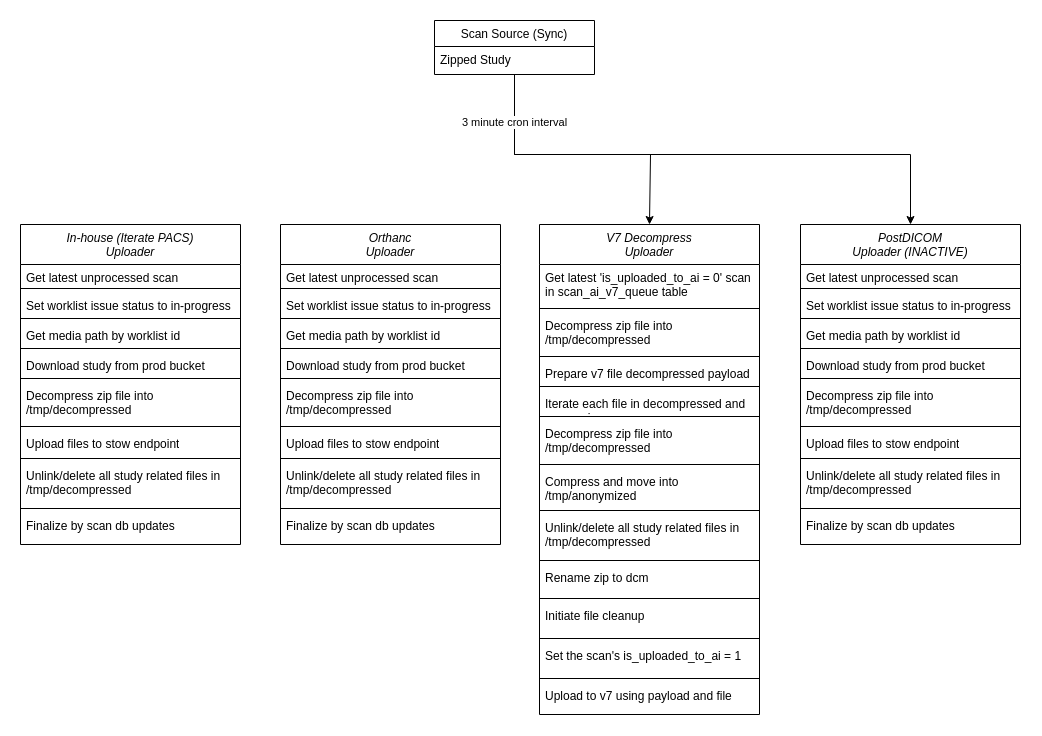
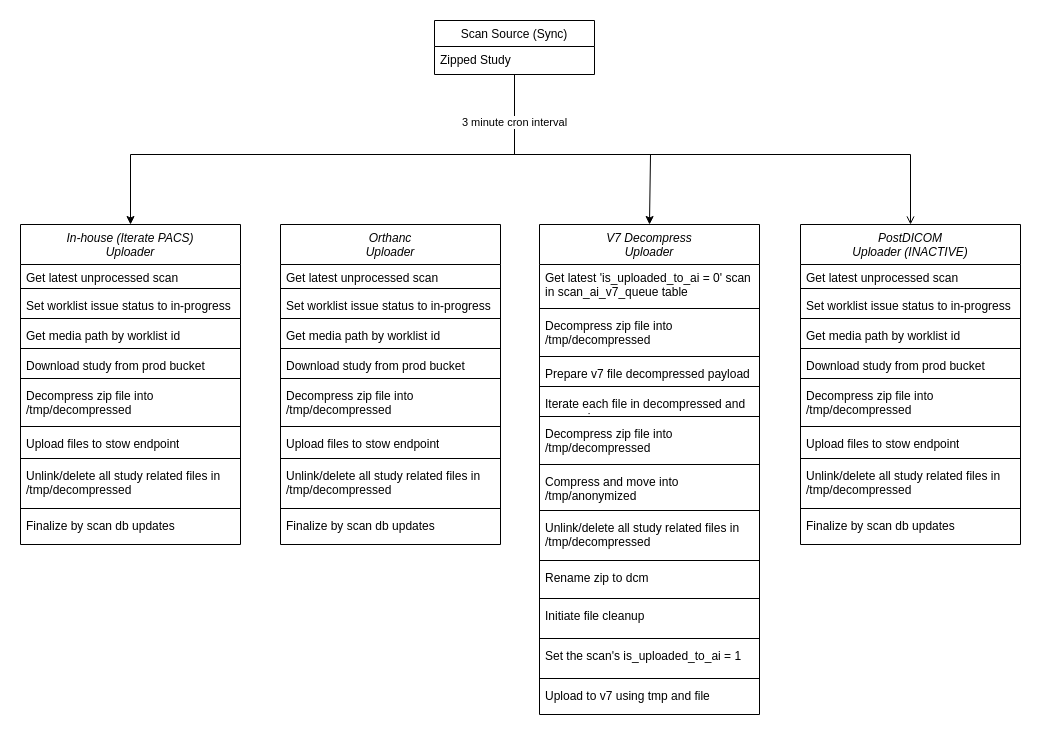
  <mxCell id="0" />
  <mxCell id="1" parent="0" />
  <mxCell id="2" value="In-house (Iterate PACS)&#10;Uploader" style="swimlane;fontStyle=2;align=center;verticalAlign=top;childLayout=stackLayout;horizontal=1;startSize=40;horizontalStack=0;resizeParent=1;resizeLast=0;collapsible=1;marginBottom=0;rounded=0;shadow=0;strokeWidth=1;" vertex="1" parent="1"><mxGeometry x="20" y="224" width="220" height="320" as="geometry"><mxRectangle x="230" y="140" width="160" height="26" as="alternateBounds" /></mxGeometry></mxCell>
  <mxCell id="3" value="Get latest unprocessed scan" style="text;align=left;verticalAlign=top;spacingLeft=4;spacingRight=4;overflow=hidden;rotatable=0;points=[[0,0.5],[1,0.5]];portConstraint=eastwest;whiteSpace=wrap;" vertex="1" parent="2"><mxGeometry y="40" width="220" height="20" as="geometry" /></mxCell>
  <mxCell id="4" value="" style="line;html=1;strokeWidth=1;align=left;verticalAlign=middle;spacingTop=-1;spacingLeft=3;spacingRight=3;rotatable=0;labelPosition=right;points=[];portConstraint=eastwest;" vertex="1" parent="2"><mxGeometry y="60" width="220" height="8" as="geometry" /></mxCell>
  <mxCell id="5" value="Set worklist issue status to in-progress" style="text;align=left;verticalAlign=top;spacingLeft=4;spacingRight=4;overflow=hidden;rotatable=0;points=[[0,0.5],[1,0.5]];portConstraint=eastwest;rounded=0;shadow=0;html=0;whiteSpace=wrap;" vertex="1" parent="2"><mxGeometry y="68" width="220" height="22" as="geometry" /></mxCell>
  <mxCell id="6" value="" style="line;html=1;strokeWidth=1;align=left;verticalAlign=middle;spacingTop=-1;spacingLeft=3;spacingRight=3;rotatable=0;labelPosition=right;points=[];portConstraint=eastwest;" vertex="1" parent="2"><mxGeometry y="90" width="220" height="8" as="geometry" /></mxCell>
  <mxCell id="7" value="Get media path by worklist id" style="text;align=left;verticalAlign=top;spacingLeft=4;spacingRight=4;overflow=hidden;rotatable=0;points=[[0,0.5],[1,0.5]];portConstraint=eastwest;whiteSpace=wrap;" vertex="1" parent="2"><mxGeometry y="98" width="220" height="22" as="geometry" /></mxCell>
  <mxCell id="8" value="" style="line;html=1;strokeWidth=1;align=left;verticalAlign=middle;spacingTop=-1;spacingLeft=3;spacingRight=3;rotatable=0;labelPosition=right;points=[];portConstraint=eastwest;" vertex="1" parent="2"><mxGeometry y="120" width="220" height="8" as="geometry" /></mxCell>
  <mxCell id="9" value="Download study from prod bucket" style="text;align=left;verticalAlign=top;spacingLeft=4;spacingRight=4;overflow=hidden;rotatable=0;points=[[0,0.5],[1,0.5]];portConstraint=eastwest;whiteSpace=wrap;" vertex="1" parent="2"><mxGeometry y="128" width="220" height="22" as="geometry" /></mxCell>
  <mxCell id="10" value="" style="line;html=1;strokeWidth=1;align=left;verticalAlign=middle;spacingTop=-1;spacingLeft=3;spacingRight=3;rotatable=0;labelPosition=right;points=[];portConstraint=eastwest;" vertex="1" parent="2"><mxGeometry y="150" width="220" height="8" as="geometry" /></mxCell>
  <mxCell id="11" value="Decompress zip file into /tmp/decompressed" style="text;align=left;verticalAlign=top;spacingLeft=4;spacingRight=4;overflow=hidden;rotatable=0;points=[[0,0.5],[1,0.5]];portConstraint=eastwest;whiteSpace=wrap;" vertex="1" parent="2"><mxGeometry y="158" width="220" height="40" as="geometry" /></mxCell>
  <mxCell id="12" value="" style="line;html=1;strokeWidth=1;align=left;verticalAlign=middle;spacingTop=-1;spacingLeft=3;spacingRight=3;rotatable=0;labelPosition=right;points=[];portConstraint=eastwest;" vertex="1" parent="2"><mxGeometry y="198" width="220" height="8" as="geometry" /></mxCell>
  <mxCell id="13" value="Upload files to stow endpoint" style="text;align=left;verticalAlign=top;spacingLeft=4;spacingRight=4;overflow=hidden;rotatable=0;points=[[0,0.5],[1,0.5]];portConstraint=eastwest;whiteSpace=wrap;" vertex="1" parent="2"><mxGeometry y="206" width="220" height="24" as="geometry" /></mxCell>
  <mxCell id="14" value="" style="line;html=1;strokeWidth=1;align=left;verticalAlign=middle;spacingTop=-1;spacingLeft=3;spacingRight=3;rotatable=0;labelPosition=right;points=[];portConstraint=eastwest;" vertex="1" parent="2"><mxGeometry y="230" width="220" height="8" as="geometry" /></mxCell>
  <mxCell id="15" value="Unlink/delete all study related files in /tmp/decompressed" style="text;align=left;verticalAlign=top;spacingLeft=4;spacingRight=4;overflow=hidden;rotatable=0;points=[[0,0.5],[1,0.5]];portConstraint=eastwest;whiteSpace=wrap;" vertex="1" parent="2"><mxGeometry y="238" width="220" height="42" as="geometry" /></mxCell>
  <mxCell id="16" value="" style="line;html=1;strokeWidth=1;align=left;verticalAlign=middle;spacingTop=-1;spacingLeft=3;spacingRight=3;rotatable=0;labelPosition=right;points=[];portConstraint=eastwest;" vertex="1" parent="2"><mxGeometry y="280" width="220" height="8" as="geometry" /></mxCell>
  <mxCell id="17" value="Finalize by scan db updates" style="text;align=left;verticalAlign=top;spacingLeft=4;spacingRight=4;overflow=hidden;rotatable=0;points=[[0,0.5],[1,0.5]];portConstraint=eastwest;whiteSpace=wrap;" vertex="1" parent="2"><mxGeometry y="288" width="220" height="22" as="geometry" /></mxCell>
  <mxCell id="18" style="edgeStyle=orthogonalEdgeStyle;rounded=0;orthogonalLoop=1;jettySize=auto;html=1;entryX=0.5;entryY=0;entryDx=0;entryDy=0;" edge="1" parent="1" source="22" target="56"><mxGeometry relative="1" as="geometry"><mxPoint x="620" y="224" as="targetPoint" /><Array as="points"><mxPoint x="514" y="154" /><mxPoint x="650" y="154" /><mxPoint x="650" y="224" /></Array></mxGeometry></mxCell>
- <mxCell id="20" style="edgeStyle=orthogonalEdgeStyle;rounded=0;orthogonalLoop=1;jettySize=auto;html=1;entryX=0.5;entryY=0;entryDx=0;entryDy=0;" edge="1" parent="1" source="22" target="40"><mxGeometry relative="1" as="geometry"><mxPoint x="820" y="224" as="targetPoint" /><Array as="points"><mxPoint x="514" y="154" /><mxPoint x="910" y="154" /></Array></mxGeometry></mxCell>
+ <mxCell id="19" style="edgeStyle=orthogonalEdgeStyle;rounded=0;orthogonalLoop=1;jettySize=auto;html=1;entryX=0.5;entryY=0;entryDx=0;entryDy=0;" edge="1" parent="1" source="22" target="2"><mxGeometry relative="1" as="geometry"><Array as="points"><mxPoint x="514" y="154" /><mxPoint x="130" y="154" /></Array></mxGeometry></mxCell>
+ <mxCell id="20" style="edgeStyle=orthogonalEdgeStyle;rounded=0;orthogonalLoop=1;jettySize=auto;html=1;entryX=0.5;entryY=0;entryDx=0;entryDy=0;endArrow=open;" edge="1" parent="1" source="22" target="40"><mxGeometry relative="1" as="geometry"><mxPoint x="820" y="224" as="targetPoint" /><Array as="points"><mxPoint x="514" y="154" /><mxPoint x="910" y="154" /></Array></mxGeometry></mxCell>
  <mxCell id="21" value="3 minute cron interval" style="edgeLabel;html=1;align=center;verticalAlign=middle;resizable=0;points=[];" vertex="1" connectable="0" parent="20"><mxGeometry x="-0.827" y="-1" relative="1" as="geometry"><mxPoint as="offset" /></mxGeometry></mxCell>
  <mxCell id="22" value="Scan Source (Sync)" style="swimlane;fontStyle=0;align=center;verticalAlign=top;childLayout=stackLayout;horizontal=1;startSize=26;horizontalStack=0;resizeParent=1;resizeLast=0;collapsible=1;marginBottom=0;rounded=0;shadow=0;strokeWidth=1;" vertex="1" parent="1"><mxGeometry x="434" y="20" width="160" height="54" as="geometry"><mxRectangle x="50" y="286" width="160" height="26" as="alternateBounds" /></mxGeometry></mxCell>
  <mxCell id="23" value="Zipped Study" style="text;align=left;verticalAlign=top;spacingLeft=4;spacingRight=4;overflow=hidden;rotatable=0;points=[[0,0.5],[1,0.5]];portConstraint=eastwest;" vertex="1" parent="22"><mxGeometry y="26" width="160" height="26" as="geometry" /></mxCell>
  <mxCell id="24" value="Orthanc&#10;Uploader" style="swimlane;fontStyle=2;align=center;verticalAlign=top;childLayout=stackLayout;horizontal=1;startSize=40;horizontalStack=0;resizeParent=1;resizeLast=0;collapsible=1;marginBottom=0;rounded=0;shadow=0;strokeWidth=1;" vertex="1" parent="1"><mxGeometry x="280" y="224" width="220" height="320" as="geometry"><mxRectangle x="230" y="140" width="160" height="26" as="alternateBounds" /></mxGeometry></mxCell>
  <mxCell id="25" value="Get latest unprocessed scan" style="text;align=left;verticalAlign=top;spacingLeft=4;spacingRight=4;overflow=hidden;rotatable=0;points=[[0,0.5],[1,0.5]];portConstraint=eastwest;whiteSpace=wrap;" vertex="1" parent="24"><mxGeometry y="40" width="220" height="20" as="geometry" /></mxCell>
  <mxCell id="26" value="" style="line;html=1;strokeWidth=1;align=left;verticalAlign=middle;spacingTop=-1;spacingLeft=3;spacingRight=3;rotatable=0;labelPosition=right;points=[];portConstraint=eastwest;" vertex="1" parent="24"><mxGeometry y="60" width="220" height="8" as="geometry" /></mxCell>
  <mxCell id="27" value="Set worklist issue status to in-progress" style="text;align=left;verticalAlign=top;spacingLeft=4;spacingRight=4;overflow=hidden;rotatable=0;points=[[0,0.5],[1,0.5]];portConstraint=eastwest;rounded=0;shadow=0;html=0;whiteSpace=wrap;" vertex="1" parent="24"><mxGeometry y="68" width="220" height="22" as="geometry" /></mxCell>
  <mxCell id="28" value="" style="line;html=1;strokeWidth=1;align=left;verticalAlign=middle;spacingTop=-1;spacingLeft=3;spacingRight=3;rotatable=0;labelPosition=right;points=[];portConstraint=eastwest;" vertex="1" parent="24"><mxGeometry y="90" width="220" height="8" as="geometry" /></mxCell>
  <mxCell id="29" value="Get media path by worklist id" style="text;align=left;verticalAlign=top;spacingLeft=4;spacingRight=4;overflow=hidden;rotatable=0;points=[[0,0.5],[1,0.5]];portConstraint=eastwest;whiteSpace=wrap;" vertex="1" parent="24"><mxGeometry y="98" width="220" height="22" as="geometry" /></mxCell>
  <mxCell id="30" value="" style="line;html=1;strokeWidth=1;align=left;verticalAlign=middle;spacingTop=-1;spacingLeft=3;spacingRight=3;rotatable=0;labelPosition=right;points=[];portConstraint=eastwest;" vertex="1" parent="24"><mxGeometry y="120" width="220" height="8" as="geometry" /></mxCell>
  <mxCell id="31" value="Download study from prod bucket" style="text;align=left;verticalAlign=top;spacingLeft=4;spacingRight=4;overflow=hidden;rotatable=0;points=[[0,0.5],[1,0.5]];portConstraint=eastwest;whiteSpace=wrap;" vertex="1" parent="24"><mxGeometry y="128" width="220" height="22" as="geometry" /></mxCell>
  <mxCell id="32" value="" style="line;html=1;strokeWidth=1;align=left;verticalAlign=middle;spacingTop=-1;spacingLeft=3;spacingRight=3;rotatable=0;labelPosition=right;points=[];portConstraint=eastwest;" vertex="1" parent="24"><mxGeometry y="150" width="220" height="8" as="geometry" /></mxCell>
  <mxCell id="33" value="Decompress zip file into /tmp/decompressed" style="text;align=left;verticalAlign=top;spacingLeft=4;spacingRight=4;overflow=hidden;rotatable=0;points=[[0,0.5],[1,0.5]];portConstraint=eastwest;whiteSpace=wrap;" vertex="1" parent="24"><mxGeometry y="158" width="220" height="40" as="geometry" /></mxCell>
  <mxCell id="34" value="" style="line;html=1;strokeWidth=1;align=left;verticalAlign=middle;spacingTop=-1;spacingLeft=3;spacingRight=3;rotatable=0;labelPosition=right;points=[];portConstraint=eastwest;" vertex="1" parent="24"><mxGeometry y="198" width="220" height="8" as="geometry" /></mxCell>
  <mxCell id="35" value="Upload files to stow endpoint" style="text;align=left;verticalAlign=top;spacingLeft=4;spacingRight=4;overflow=hidden;rotatable=0;points=[[0,0.5],[1,0.5]];portConstraint=eastwest;whiteSpace=wrap;" vertex="1" parent="24"><mxGeometry y="206" width="220" height="24" as="geometry" /></mxCell>
  <mxCell id="36" value="" style="line;html=1;strokeWidth=1;align=left;verticalAlign=middle;spacingTop=-1;spacingLeft=3;spacingRight=3;rotatable=0;labelPosition=right;points=[];portConstraint=eastwest;" vertex="1" parent="24"><mxGeometry y="230" width="220" height="8" as="geometry" /></mxCell>
  <mxCell id="37" value="Unlink/delete all study related files in /tmp/decompressed" style="text;align=left;verticalAlign=top;spacingLeft=4;spacingRight=4;overflow=hidden;rotatable=0;points=[[0,0.5],[1,0.5]];portConstraint=eastwest;whiteSpace=wrap;" vertex="1" parent="24"><mxGeometry y="238" width="220" height="42" as="geometry" /></mxCell>
  <mxCell id="38" value="" style="line;html=1;strokeWidth=1;align=left;verticalAlign=middle;spacingTop=-1;spacingLeft=3;spacingRight=3;rotatable=0;labelPosition=right;points=[];portConstraint=eastwest;" vertex="1" parent="24"><mxGeometry y="280" width="220" height="8" as="geometry" /></mxCell>
  <mxCell id="39" value="Finalize by scan db updates" style="text;align=left;verticalAlign=top;spacingLeft=4;spacingRight=4;overflow=hidden;rotatable=0;points=[[0,0.5],[1,0.5]];portConstraint=eastwest;whiteSpace=wrap;" vertex="1" parent="24"><mxGeometry y="288" width="220" height="22" as="geometry" /></mxCell>
  <mxCell id="40" value="PostDICOM&#10;Uploader (INACTIVE)" style="swimlane;fontStyle=2;align=center;verticalAlign=top;childLayout=stackLayout;horizontal=1;startSize=40;horizontalStack=0;resizeParent=1;resizeLast=0;collapsible=1;marginBottom=0;rounded=0;shadow=0;strokeWidth=1;" vertex="1" parent="1"><mxGeometry x="800" y="224" width="220" height="320" as="geometry"><mxRectangle x="230" y="140" width="160" height="26" as="alternateBounds" /></mxGeometry></mxCell>
  <mxCell id="41" value="Get latest unprocessed scan" style="text;align=left;verticalAlign=top;spacingLeft=4;spacingRight=4;overflow=hidden;rotatable=0;points=[[0,0.5],[1,0.5]];portConstraint=eastwest;whiteSpace=wrap;" vertex="1" parent="40"><mxGeometry y="40" width="220" height="20" as="geometry" /></mxCell>
  <mxCell id="42" value="" style="line;html=1;strokeWidth=1;align=left;verticalAlign=middle;spacingTop=-1;spacingLeft=3;spacingRight=3;rotatable=0;labelPosition=right;points=[];portConstraint=eastwest;" vertex="1" parent="40"><mxGeometry y="60" width="220" height="8" as="geometry" /></mxCell>
  <mxCell id="43" value="Set worklist issue status to in-progress" style="text;align=left;verticalAlign=top;spacingLeft=4;spacingRight=4;overflow=hidden;rotatable=0;points=[[0,0.5],[1,0.5]];portConstraint=eastwest;rounded=0;shadow=0;html=0;whiteSpace=wrap;" vertex="1" parent="40"><mxGeometry y="68" width="220" height="22" as="geometry" /></mxCell>
  <mxCell id="44" value="" style="line;html=1;strokeWidth=1;align=left;verticalAlign=middle;spacingTop=-1;spacingLeft=3;spacingRight=3;rotatable=0;labelPosition=right;points=[];portConstraint=eastwest;" vertex="1" parent="40"><mxGeometry y="90" width="220" height="8" as="geometry" /></mxCell>
  <mxCell id="45" value="Get media path by worklist id" style="text;align=left;verticalAlign=top;spacingLeft=4;spacingRight=4;overflow=hidden;rotatable=0;points=[[0,0.5],[1,0.5]];portConstraint=eastwest;whiteSpace=wrap;" vertex="1" parent="40"><mxGeometry y="98" width="220" height="22" as="geometry" /></mxCell>
  <mxCell id="46" value="" style="line;html=1;strokeWidth=1;align=left;verticalAlign=middle;spacingTop=-1;spacingLeft=3;spacingRight=3;rotatable=0;labelPosition=right;points=[];portConstraint=eastwest;" vertex="1" parent="40"><mxGeometry y="120" width="220" height="8" as="geometry" /></mxCell>
  <mxCell id="47" value="Download study from prod bucket" style="text;align=left;verticalAlign=top;spacingLeft=4;spacingRight=4;overflow=hidden;rotatable=0;points=[[0,0.5],[1,0.5]];portConstraint=eastwest;whiteSpace=wrap;" vertex="1" parent="40"><mxGeometry y="128" width="220" height="22" as="geometry" /></mxCell>
  <mxCell id="48" value="" style="line;html=1;strokeWidth=1;align=left;verticalAlign=middle;spacingTop=-1;spacingLeft=3;spacingRight=3;rotatable=0;labelPosition=right;points=[];portConstraint=eastwest;" vertex="1" parent="40"><mxGeometry y="150" width="220" height="8" as="geometry" /></mxCell>
  <mxCell id="49" value="Decompress zip file into /tmp/decompressed" style="text;align=left;verticalAlign=top;spacingLeft=4;spacingRight=4;overflow=hidden;rotatable=0;points=[[0,0.5],[1,0.5]];portConstraint=eastwest;whiteSpace=wrap;" vertex="1" parent="40"><mxGeometry y="158" width="220" height="40" as="geometry" /></mxCell>
  <mxCell id="50" value="" style="line;html=1;strokeWidth=1;align=left;verticalAlign=middle;spacingTop=-1;spacingLeft=3;spacingRight=3;rotatable=0;labelPosition=right;points=[];portConstraint=eastwest;" vertex="1" parent="40"><mxGeometry y="198" width="220" height="8" as="geometry" /></mxCell>
  <mxCell id="51" value="Upload files to stow endpoint" style="text;align=left;verticalAlign=top;spacingLeft=4;spacingRight=4;overflow=hidden;rotatable=0;points=[[0,0.5],[1,0.5]];portConstraint=eastwest;whiteSpace=wrap;" vertex="1" parent="40"><mxGeometry y="206" width="220" height="24" as="geometry" /></mxCell>
  <mxCell id="52" value="" style="line;html=1;strokeWidth=1;align=left;verticalAlign=middle;spacingTop=-1;spacingLeft=3;spacingRight=3;rotatable=0;labelPosition=right;points=[];portConstraint=eastwest;" vertex="1" parent="40"><mxGeometry y="230" width="220" height="8" as="geometry" /></mxCell>
  <mxCell id="53" value="Unlink/delete all study related files in /tmp/decompressed" style="text;align=left;verticalAlign=top;spacingLeft=4;spacingRight=4;overflow=hidden;rotatable=0;points=[[0,0.5],[1,0.5]];portConstraint=eastwest;whiteSpace=wrap;" vertex="1" parent="40"><mxGeometry y="238" width="220" height="42" as="geometry" /></mxCell>
  <mxCell id="54" value="" style="line;html=1;strokeWidth=1;align=left;verticalAlign=middle;spacingTop=-1;spacingLeft=3;spacingRight=3;rotatable=0;labelPosition=right;points=[];portConstraint=eastwest;" vertex="1" parent="40"><mxGeometry y="280" width="220" height="8" as="geometry" /></mxCell>
  <mxCell id="55" value="Finalize by scan db updates" style="text;align=left;verticalAlign=top;spacingLeft=4;spacingRight=4;overflow=hidden;rotatable=0;points=[[0,0.5],[1,0.5]];portConstraint=eastwest;whiteSpace=wrap;" vertex="1" parent="40"><mxGeometry y="288" width="220" height="22" as="geometry" /></mxCell>
  <mxCell id="56" value="V7 Decompress&#10;Uploader" style="swimlane;fontStyle=2;align=center;verticalAlign=top;childLayout=stackLayout;horizontal=1;startSize=40;horizontalStack=0;resizeParent=1;resizeLast=0;collapsible=1;marginBottom=0;rounded=0;shadow=0;strokeWidth=1;" vertex="1" parent="1"><mxGeometry x="539" y="224" width="220" height="490" as="geometry"><mxRectangle x="230" y="140" width="160" height="26" as="alternateBounds" /></mxGeometry></mxCell>
  <mxCell id="57" value="Get latest 'is_uploaded_to_ai = 0' scan in scan_ai_v7_queue table&#10;&#10;&#10;&#10;" style="text;align=left;verticalAlign=top;spacingLeft=4;spacingRight=4;overflow=hidden;rotatable=0;points=[[0,0.5],[1,0.5]];portConstraint=eastwest;whiteSpace=wrap;" vertex="1" parent="56"><mxGeometry y="40" width="220" height="40" as="geometry" /></mxCell>
  <mxCell id="58" value="" style="line;html=1;strokeWidth=1;align=left;verticalAlign=middle;spacingTop=-1;spacingLeft=3;spacingRight=3;rotatable=0;labelPosition=right;points=[];portConstraint=eastwest;" vertex="1" parent="56"><mxGeometry y="80" width="220" height="8" as="geometry" /></mxCell>
  <mxCell id="59" value="Decompress zip file into /tmp/decompressed" style="text;align=left;verticalAlign=top;spacingLeft=4;spacingRight=4;overflow=hidden;rotatable=0;points=[[0,0.5],[1,0.5]];portConstraint=eastwest;rounded=0;shadow=0;html=0;whiteSpace=wrap;" vertex="1" parent="56"><mxGeometry y="88" width="220" height="40" as="geometry" /></mxCell>
  <mxCell id="60" value="" style="line;html=1;strokeWidth=1;align=left;verticalAlign=middle;spacingTop=-1;spacingLeft=3;spacingRight=3;rotatable=0;labelPosition=right;points=[];portConstraint=eastwest;" vertex="1" parent="56"><mxGeometry y="128" width="220" height="8" as="geometry" /></mxCell>
  <mxCell id="61" value="Prepare v7 file decompressed payload" style="text;align=left;verticalAlign=top;spacingLeft=4;spacingRight=4;overflow=hidden;rotatable=0;points=[[0,0.5],[1,0.5]];portConstraint=eastwest;whiteSpace=wrap;" vertex="1" parent="56"><mxGeometry y="136" width="220" height="22" as="geometry" /></mxCell>
  <mxCell id="62" value="" style="line;html=1;strokeWidth=1;align=left;verticalAlign=middle;spacingTop=-1;spacingLeft=3;spacingRight=3;rotatable=0;labelPosition=right;points=[];portConstraint=eastwest;" vertex="1" parent="56"><mxGeometry y="158" width="220" height="8" as="geometry" /></mxCell>
  <mxCell id="63" value="Iterate each file in decompressed and anonymize" style="text;align=left;verticalAlign=top;spacingLeft=4;spacingRight=4;overflow=hidden;rotatable=0;points=[[0,0.5],[1,0.5]];portConstraint=eastwest;whiteSpace=wrap;" vertex="1" parent="56"><mxGeometry y="166" width="220" height="22" as="geometry" /></mxCell>
  <mxCell id="64" value="" style="line;html=1;strokeWidth=1;align=left;verticalAlign=middle;spacingTop=-1;spacingLeft=3;spacingRight=3;rotatable=0;labelPosition=right;points=[];portConstraint=eastwest;" vertex="1" parent="56"><mxGeometry y="188" width="220" height="8" as="geometry" /></mxCell>
  <mxCell id="65" value="Decompress zip file into /tmp/decompressed" style="text;align=left;verticalAlign=top;spacingLeft=4;spacingRight=4;overflow=hidden;rotatable=0;points=[[0,0.5],[1,0.5]];portConstraint=eastwest;whiteSpace=wrap;" vertex="1" parent="56"><mxGeometry y="196" width="220" height="40" as="geometry" /></mxCell>
  <mxCell id="66" value="" style="line;html=1;strokeWidth=1;align=left;verticalAlign=middle;spacingTop=-1;spacingLeft=3;spacingRight=3;rotatable=0;labelPosition=right;points=[];portConstraint=eastwest;" vertex="1" parent="56"><mxGeometry y="236" width="220" height="8" as="geometry" /></mxCell>
  <mxCell id="67" value="Compress and move into /tmp/anonymized" style="text;align=left;verticalAlign=top;spacingLeft=4;spacingRight=4;overflow=hidden;rotatable=0;points=[[0,0.5],[1,0.5]];portConstraint=eastwest;whiteSpace=wrap;" vertex="1" parent="56"><mxGeometry y="244" width="220" height="38" as="geometry" /></mxCell>
  <mxCell id="68" value="" style="line;html=1;strokeWidth=1;align=left;verticalAlign=middle;spacingTop=-1;spacingLeft=3;spacingRight=3;rotatable=0;labelPosition=right;points=[];portConstraint=eastwest;" vertex="1" parent="56"><mxGeometry y="282" width="220" height="8" as="geometry" /></mxCell>
  <mxCell id="69" value="Unlink/delete all study related files in /tmp/decompressed" style="text;align=left;verticalAlign=top;spacingLeft=4;spacingRight=4;overflow=hidden;rotatable=0;points=[[0,0.5],[1,0.5]];portConstraint=eastwest;whiteSpace=wrap;" vertex="1" parent="56"><mxGeometry y="290" width="220" height="42" as="geometry" /></mxCell>
  <mxCell id="70" value="" style="line;html=1;strokeWidth=1;align=left;verticalAlign=middle;spacingTop=-1;spacingLeft=3;spacingRight=3;rotatable=0;labelPosition=right;points=[];portConstraint=eastwest;" vertex="1" parent="56"><mxGeometry y="332" width="220" height="8" as="geometry" /></mxCell>
  <mxCell id="71" value="Rename zip to dcm" style="text;align=left;verticalAlign=top;spacingLeft=4;spacingRight=4;overflow=hidden;rotatable=0;points=[[0,0.5],[1,0.5]];portConstraint=eastwest;whiteSpace=wrap;" vertex="1" parent="56"><mxGeometry y="340" width="220" height="30" as="geometry" /></mxCell>
  <mxCell id="72" value="" style="line;html=1;strokeWidth=1;align=left;verticalAlign=middle;spacingTop=-1;spacingLeft=3;spacingRight=3;rotatable=0;labelPosition=right;points=[];portConstraint=eastwest;" vertex="1" parent="56"><mxGeometry y="370" width="220" height="8" as="geometry" /></mxCell>
  <mxCell id="73" value="Initiate file cleanup" style="text;align=left;verticalAlign=top;spacingLeft=4;spacingRight=4;overflow=hidden;rotatable=0;points=[[0,0.5],[1,0.5]];portConstraint=eastwest;whiteSpace=wrap;" vertex="1" parent="56"><mxGeometry y="378" width="220" height="32" as="geometry" /></mxCell>
  <mxCell id="74" value="" style="line;html=1;strokeWidth=1;align=left;verticalAlign=middle;spacingTop=-1;spacingLeft=3;spacingRight=3;rotatable=0;labelPosition=right;points=[];portConstraint=eastwest;" vertex="1" parent="56"><mxGeometry y="410" width="220" height="8" as="geometry" /></mxCell>
  <mxCell id="75" value="Set the scan's is_uploaded_to_ai = 1" style="text;align=left;verticalAlign=top;spacingLeft=4;spacingRight=4;overflow=hidden;rotatable=0;points=[[0,0.5],[1,0.5]];portConstraint=eastwest;whiteSpace=wrap;" vertex="1" parent="56"><mxGeometry y="418" width="220" height="32" as="geometry" /></mxCell>
  <mxCell id="76" value="" style="line;html=1;strokeWidth=1;align=left;verticalAlign=middle;spacingTop=-1;spacingLeft=3;spacingRight=3;rotatable=0;labelPosition=right;points=[];portConstraint=eastwest;" vertex="1" parent="56"><mxGeometry y="450" width="220" height="8" as="geometry" /></mxCell>
- <mxCell id="77" value="Upload to v7 using payload and file" style="text;align=left;verticalAlign=top;spacingLeft=4;spacingRight=4;overflow=hidden;rotatable=0;points=[[0,0.5],[1,0.5]];portConstraint=eastwest;whiteSpace=wrap;" vertex="1" parent="56"><mxGeometry y="458" width="220" height="32" as="geometry" /></mxCell>
+ <mxCell id="77" value="Upload to v7 using tmp and file" style="text;align=left;verticalAlign=top;spacingLeft=4;spacingRight=4;overflow=hidden;rotatable=0;points=[[0,0.5],[1,0.5]];portConstraint=eastwest;whiteSpace=wrap;" vertex="1" parent="56"><mxGeometry y="458" width="220" height="32" as="geometry" /></mxCell>
